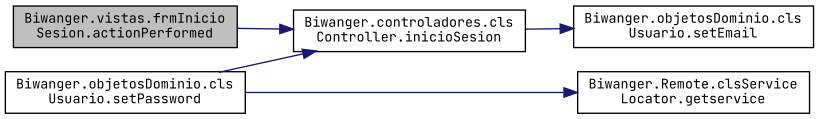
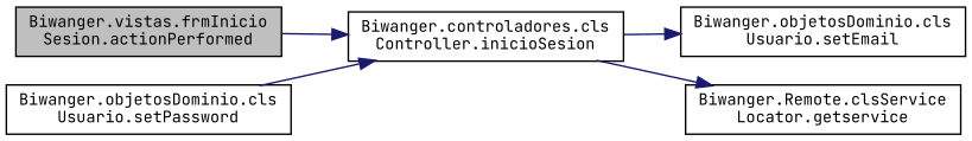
  digraph {
    fontname="JetBrains Mono"
    rankdir=LR
    node [color=black fillcolor=white fontname="JetBrains Mono" fontsize=10 shape=record style=filled]
    edge [color=midnightblue fontname="JetBrains Mono" fontsize=10 labelfontname=Helvetica labelfontsize=10 style=solid]
    n1 [fillcolor=grey75 fontcolor=black height=0.2 label="Biwanger.vistas.frmInicio\lSesion.actionPerformed" width=0.4]
    n2 [height=0.2 label="Biwanger.controladores.cls\lController.inicioSesion" width=0.4]
    n3 [height=0.2 label="Biwanger.Remote.clsService\lLocator.getservice" width=0.4]
    n4 [height=0.2 label="Biwanger.objetosDominio.cls\lUsuario.setEmail" width=0.4]
    n5 [height=0.2 label="Biwanger.objetosDominio.cls\lUsuario.setPassword" width=0.4]
    n1 -> n2
-   n5 -> n3
+   n2 -> n3
    n2 -> n4
    n5 -> n2
  }
